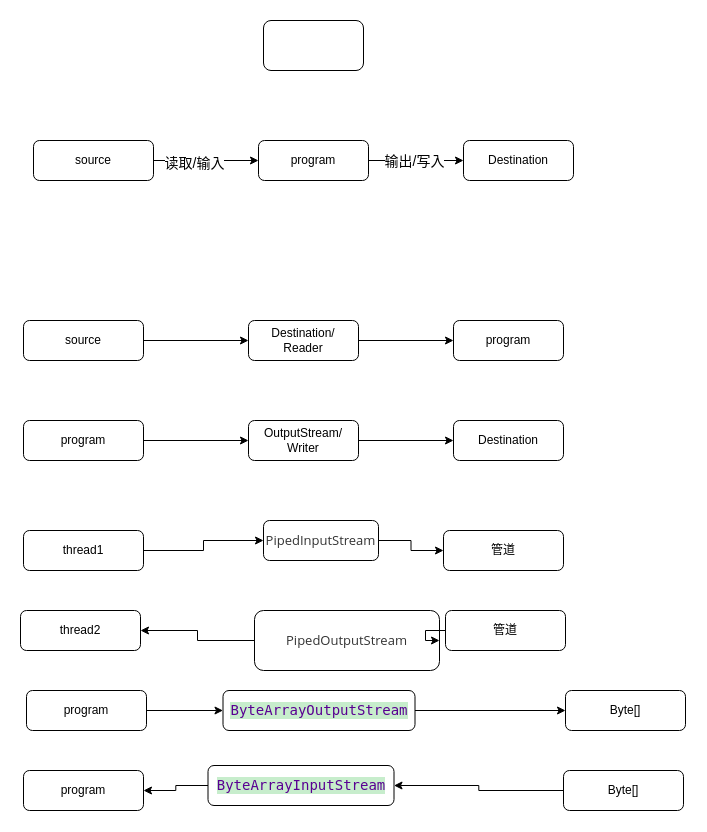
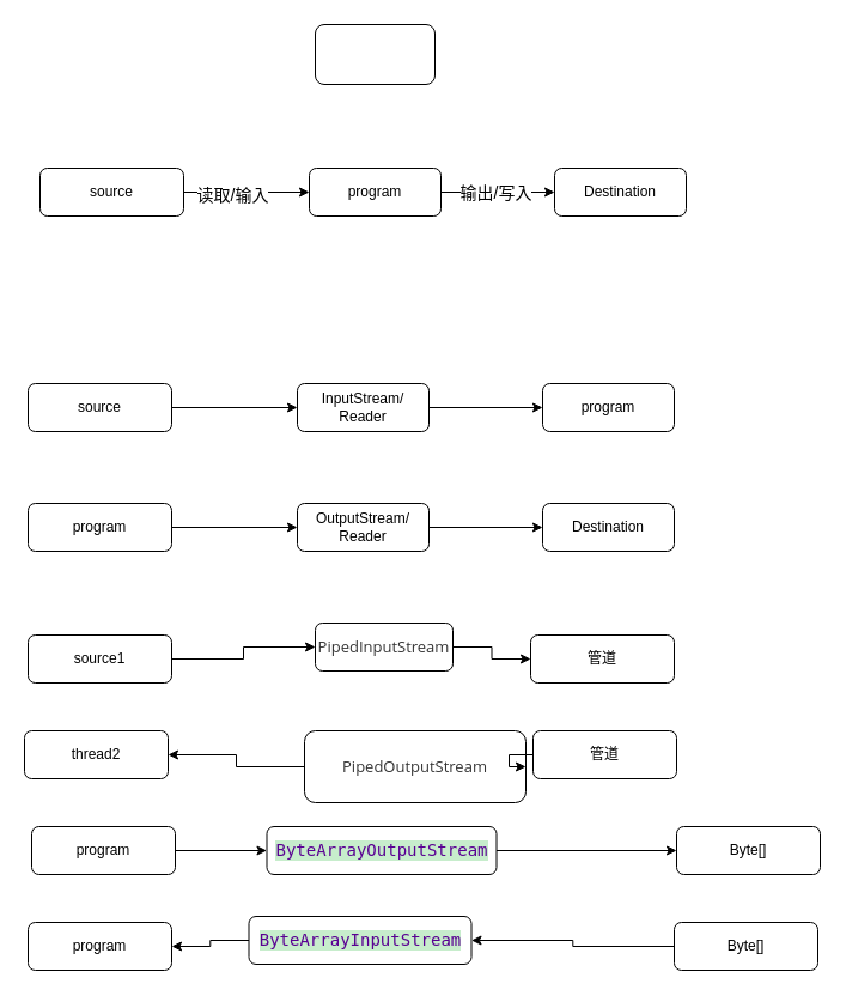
  <mxCell id="0" />
  <mxCell id="1" parent="0" />
  <mxCell id="2" style="edgeStyle=orthogonalEdgeStyle;rounded=0;orthogonalLoop=1;jettySize=auto;html=1;entryX=0;entryY=0.5;entryDx=0;entryDy=0;" parent="1" source="4" target="8" edge="1"><mxGeometry relative="1" as="geometry" /></mxCell>
  <mxCell id="3" value="读取/输入" style="edgeLabel;html=1;align=center;verticalAlign=middle;resizable=0;points=[];fontSize=14;" parent="2" vertex="1" connectable="0"><mxGeometry x="-0.244" y="-2" relative="1" as="geometry"><mxPoint as="offset" /></mxGeometry></mxCell>
  <mxCell id="4" value="source" style="rounded=1;whiteSpace=wrap;html=1;" parent="1" vertex="1"><mxGeometry x="33" y="140" width="120" height="40" as="geometry" /></mxCell>
  <mxCell id="5" value="" style="rounded=1;whiteSpace=wrap;html=1;" parent="1" vertex="1"><mxGeometry x="263" y="20" width="100" height="50" as="geometry" /></mxCell>
  <mxCell id="6" style="edgeStyle=orthogonalEdgeStyle;rounded=0;orthogonalLoop=1;jettySize=auto;html=1;" parent="1" source="8" target="9" edge="1"><mxGeometry relative="1" as="geometry" /></mxCell>
  <mxCell id="7" value="&lt;font style=&quot;font-size: 14px&quot;&gt;输出/写入&lt;/font&gt;" style="edgeLabel;html=1;align=center;verticalAlign=middle;resizable=0;points=[];" parent="6" vertex="1" connectable="0"><mxGeometry x="-0.27" y="-3" relative="1" as="geometry"><mxPoint x="10" y="-3" as="offset" /></mxGeometry></mxCell>
  <mxCell id="8" value="program" style="rounded=1;whiteSpace=wrap;html=1;" parent="1" vertex="1"><mxGeometry x="258" y="140" width="110" height="40" as="geometry" /></mxCell>
  <mxCell id="9" value="Destination" style="rounded=1;whiteSpace=wrap;html=1;" parent="1" vertex="1"><mxGeometry x="463" y="140" width="110" height="40" as="geometry" /></mxCell>
  <mxCell id="10" style="edgeStyle=orthogonalEdgeStyle;rounded=0;orthogonalLoop=1;jettySize=auto;html=1;entryX=0;entryY=0.5;entryDx=0;entryDy=0;" parent="1" source="12" target="14" edge="1"><mxGeometry relative="1" as="geometry" /></mxCell>
  <mxCell id="11" value="&lt;br&gt;" style="edgeLabel;html=1;align=center;verticalAlign=middle;resizable=0;points=[];fontSize=14;" parent="10" vertex="1" connectable="0"><mxGeometry x="-0.244" y="-2" relative="1" as="geometry"><mxPoint as="offset" /></mxGeometry></mxCell>
  <mxCell id="12" value="source" style="rounded=1;whiteSpace=wrap;html=1;" parent="1" vertex="1"><mxGeometry x="23" y="320" width="120" height="40" as="geometry" /></mxCell>
  <mxCell id="13" style="edgeStyle=orthogonalEdgeStyle;rounded=0;orthogonalLoop=1;jettySize=auto;html=1;" parent="1" source="14" target="15" edge="1"><mxGeometry relative="1" as="geometry" /></mxCell>
- <mxCell id="14" value="Destination/&lt;br&gt;Reader" style="rounded=1;whiteSpace=wrap;html=1;" parent="1" vertex="1"><mxGeometry x="248" y="320" width="110" height="40" as="geometry" /></mxCell>
+ <mxCell id="14" value="InputStream/&lt;br&gt;Reader" style="rounded=1;whiteSpace=wrap;html=1;" parent="1" vertex="1"><mxGeometry x="248" y="320" width="110" height="40" as="geometry" /></mxCell>
  <mxCell id="15" value="program" style="rounded=1;whiteSpace=wrap;html=1;" parent="1" vertex="1"><mxGeometry x="453" y="320" width="110" height="40" as="geometry" /></mxCell>
  <mxCell id="16" style="edgeStyle=orthogonalEdgeStyle;rounded=0;orthogonalLoop=1;jettySize=auto;html=1;entryX=0;entryY=0.5;entryDx=0;entryDy=0;" parent="1" source="18" target="20" edge="1"><mxGeometry relative="1" as="geometry" /></mxCell>
  <mxCell id="17" value="&lt;br&gt;" style="edgeLabel;html=1;align=center;verticalAlign=middle;resizable=0;points=[];fontSize=14;" parent="16" vertex="1" connectable="0"><mxGeometry x="-0.244" y="-2" relative="1" as="geometry"><mxPoint as="offset" /></mxGeometry></mxCell>
  <mxCell id="18" value="program" style="rounded=1;whiteSpace=wrap;html=1;" parent="1" vertex="1"><mxGeometry x="23" y="420" width="120" height="40" as="geometry" /></mxCell>
  <mxCell id="19" style="edgeStyle=orthogonalEdgeStyle;rounded=0;orthogonalLoop=1;jettySize=auto;html=1;" parent="1" source="20" target="21" edge="1"><mxGeometry relative="1" as="geometry" /></mxCell>
- <mxCell id="20" value="OutputStream/&lt;br&gt;Writer" style="rounded=1;whiteSpace=wrap;html=1;" parent="1" vertex="1"><mxGeometry x="248" y="420" width="110" height="40" as="geometry" /></mxCell>
+ <mxCell id="20" value="OutputStream/&lt;br&gt;Reader" style="rounded=1;whiteSpace=wrap;html=1;" parent="1" vertex="1"><mxGeometry x="248" y="420" width="110" height="40" as="geometry" /></mxCell>
  <mxCell id="21" value="Destination" style="rounded=1;whiteSpace=wrap;html=1;" parent="1" vertex="1"><mxGeometry x="453" y="420" width="110" height="40" as="geometry" /></mxCell>
  <mxCell id="22" style="edgeStyle=orthogonalEdgeStyle;rounded=0;orthogonalLoop=1;jettySize=auto;html=1;entryX=0;entryY=0.5;entryDx=0;entryDy=0;" parent="1" source="24" target="26" edge="1"><mxGeometry relative="1" as="geometry" /></mxCell>
  <mxCell id="23" value="&lt;br&gt;" style="edgeLabel;html=1;align=center;verticalAlign=middle;resizable=0;points=[];fontSize=14;" parent="22" vertex="1" connectable="0"><mxGeometry x="-0.244" y="-2" relative="1" as="geometry"><mxPoint as="offset" /></mxGeometry></mxCell>
- <mxCell id="24" value="thread1" style="rounded=1;whiteSpace=wrap;html=1;" parent="1" vertex="1"><mxGeometry x="23" y="530" width="120" height="40" as="geometry" /></mxCell>
+ <mxCell id="24" value="source1" style="rounded=1;whiteSpace=wrap;html=1;" parent="1" vertex="1"><mxGeometry x="23" y="530" width="120" height="40" as="geometry" /></mxCell>
  <mxCell id="25" style="edgeStyle=orthogonalEdgeStyle;rounded=0;orthogonalLoop=1;jettySize=auto;html=1;fontSize=14;" parent="1" source="26" target="30" edge="1"><mxGeometry relative="1" as="geometry" /></mxCell>
  <mxCell id="26" value="&lt;span style=&quot;color: rgb(51 , 51 , 51) ; font-family: &amp;#34;open sans&amp;#34; , &amp;#34;clear sans&amp;#34; , &amp;#34;helvetica neue&amp;#34; , &amp;#34;helvetica&amp;#34; , &amp;#34;arial&amp;#34; , sans-serif ; background-color: rgb(255 , 255 , 255)&quot;&gt;&lt;font style=&quot;font-size: 13px&quot;&gt;PipedInputStream&lt;/font&gt;&lt;/span&gt;" style="rounded=1;whiteSpace=wrap;html=1;" parent="1" vertex="1"><mxGeometry x="263" y="520" width="115" height="40" as="geometry" /></mxCell>
  <mxCell id="27" style="edgeStyle=orthogonalEdgeStyle;rounded=0;orthogonalLoop=1;jettySize=auto;html=1;entryX=1;entryY=0.5;entryDx=0;entryDy=0;fontSize=14;" parent="1" source="28" target="29" edge="1"><mxGeometry relative="1" as="geometry" /></mxCell>
  <mxCell id="28" value="&lt;span style=&quot;color: rgb(51 , 51 , 51) ; font-family: &amp;#34;open sans&amp;#34; , &amp;#34;clear sans&amp;#34; , &amp;#34;helvetica neue&amp;#34; , &amp;#34;helvetica&amp;#34; , &amp;#34;arial&amp;#34; , sans-serif ; background-color: rgb(255 , 255 , 255)&quot;&gt;&lt;font style=&quot;font-size: 13px&quot;&gt;PipedOutputStream&lt;/font&gt;&lt;/span&gt;" style="rounded=1;whiteSpace=wrap;html=1;" parent="1" vertex="1"><mxGeometry x="254" y="610" width="185" height="60" as="geometry" /></mxCell>
  <mxCell id="29" value="thread2" style="rounded=1;whiteSpace=wrap;html=1;" parent="1" vertex="1"><mxGeometry x="20" y="610" width="120" height="40" as="geometry" /></mxCell>
  <mxCell id="30" value="管道" style="rounded=1;whiteSpace=wrap;html=1;" parent="1" vertex="1"><mxGeometry x="443" y="530" width="120" height="40" as="geometry" /></mxCell>
  <mxCell id="31" style="edgeStyle=orthogonalEdgeStyle;rounded=0;orthogonalLoop=1;jettySize=auto;html=1;entryX=1;entryY=0.5;entryDx=0;entryDy=0;fontSize=14;" parent="1" source="32" target="28" edge="1"><mxGeometry relative="1" as="geometry" /></mxCell>
  <mxCell id="32" value="管道" style="rounded=1;whiteSpace=wrap;html=1;" parent="1" vertex="1"><mxGeometry x="445" y="610" width="120" height="40" as="geometry" /></mxCell>
  <mxCell id="33" style="edgeStyle=orthogonalEdgeStyle;rounded=0;orthogonalLoop=1;jettySize=auto;html=1;entryX=0;entryY=0.5;entryDx=0;entryDy=0;" edge="1" parent="1" source="35" target="37"><mxGeometry relative="1" as="geometry" /></mxCell>
  <mxCell id="34" value="&lt;br&gt;" style="edgeLabel;html=1;align=center;verticalAlign=middle;resizable=0;points=[];fontSize=14;" vertex="1" connectable="0" parent="33"><mxGeometry x="-0.244" y="-2" relative="1" as="geometry"><mxPoint as="offset" /></mxGeometry></mxCell>
  <mxCell id="35" value="program" style="rounded=1;whiteSpace=wrap;html=1;" vertex="1" parent="1"><mxGeometry x="26" y="690" width="120" height="40" as="geometry" /></mxCell>
  <mxCell id="36" style="edgeStyle=orthogonalEdgeStyle;rounded=0;orthogonalLoop=1;jettySize=auto;html=1;fontSize=14;" edge="1" parent="1" source="37" target="41"><mxGeometry relative="1" as="geometry" /></mxCell>
  <mxCell id="37" value="&lt;pre style=&quot;background-color: rgb(199 , 237 , 204) ; font-family: &amp;#34;lucida console&amp;#34; , monospace ; font-size: 10.5pt&quot;&gt;&lt;span style=&quot;color: #590092&quot;&gt;ByteArrayOutputStream&lt;/span&gt;&lt;/pre&gt;" style="rounded=1;whiteSpace=wrap;html=1;" vertex="1" parent="1"><mxGeometry x="222.5" y="690" width="192" height="40" as="geometry" /></mxCell>
  <mxCell id="38" style="edgeStyle=orthogonalEdgeStyle;rounded=0;orthogonalLoop=1;jettySize=auto;html=1;entryX=1;entryY=0.5;entryDx=0;entryDy=0;fontSize=14;" edge="1" parent="1" source="39" target="40"><mxGeometry relative="1" as="geometry" /></mxCell>
  <mxCell id="39" value="&lt;pre style=&quot;background-color: rgb(199 , 237 , 204) ; font-family: &amp;#34;lucida console&amp;#34; , monospace ; font-size: 10.5pt&quot;&gt;&lt;span style=&quot;color: #590092&quot;&gt;ByteArrayInputStream&lt;/span&gt;&lt;/pre&gt;" style="rounded=1;whiteSpace=wrap;html=1;" vertex="1" parent="1"><mxGeometry x="207.5" y="765" width="186" height="40" as="geometry" /></mxCell>
  <mxCell id="40" value="program" style="rounded=1;whiteSpace=wrap;html=1;" vertex="1" parent="1"><mxGeometry x="23" y="770" width="120" height="40" as="geometry" /></mxCell>
  <mxCell id="41" value="Byte[]" style="rounded=1;whiteSpace=wrap;html=1;" vertex="1" parent="1"><mxGeometry x="565" y="690" width="120" height="40" as="geometry" /></mxCell>
  <mxCell id="42" style="edgeStyle=orthogonalEdgeStyle;rounded=0;orthogonalLoop=1;jettySize=auto;html=1;entryX=1;entryY=0.5;entryDx=0;entryDy=0;fontSize=14;" edge="1" parent="1" source="43" target="39"><mxGeometry relative="1" as="geometry" /></mxCell>
  <mxCell id="43" value="Byte[]" style="rounded=1;whiteSpace=wrap;html=1;" vertex="1" parent="1"><mxGeometry x="563" y="770" width="120" height="40" as="geometry" /></mxCell>
